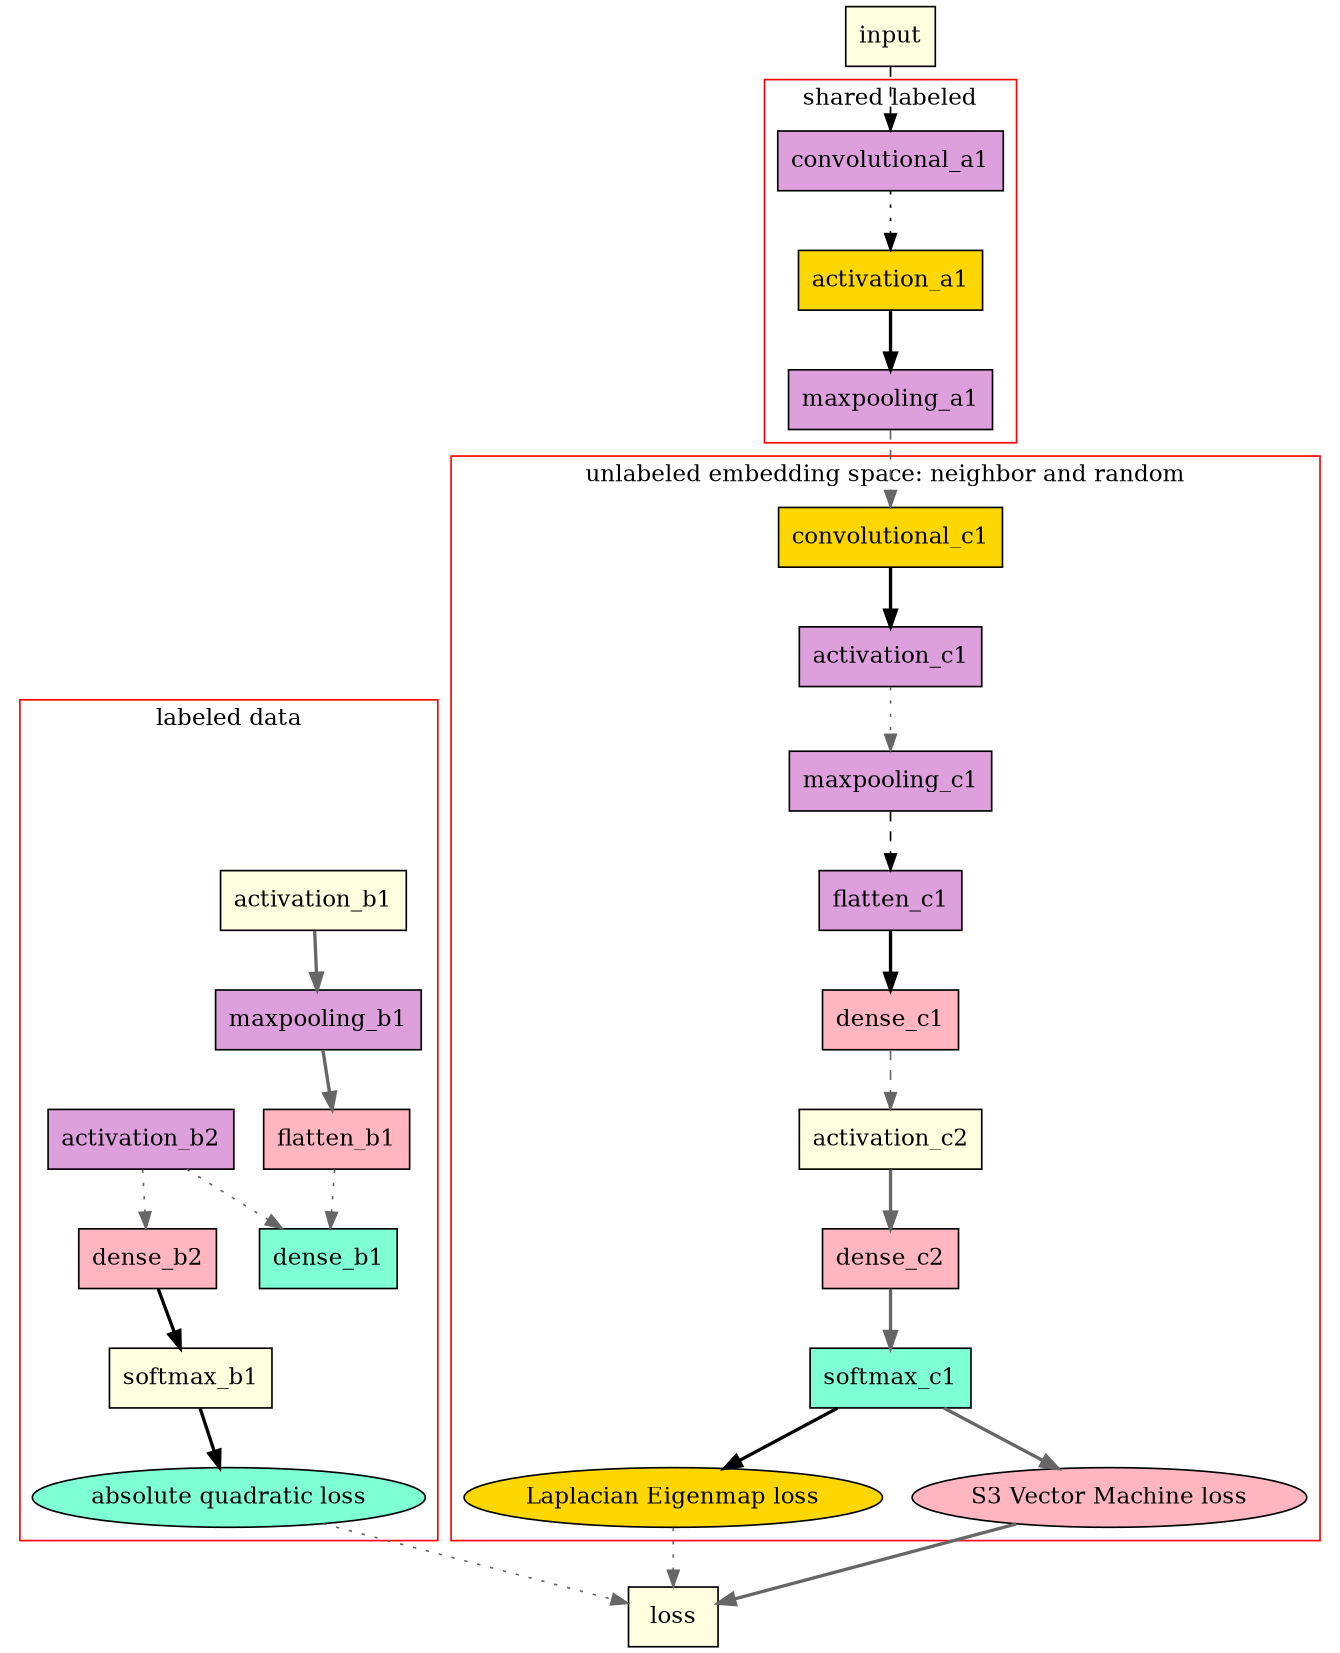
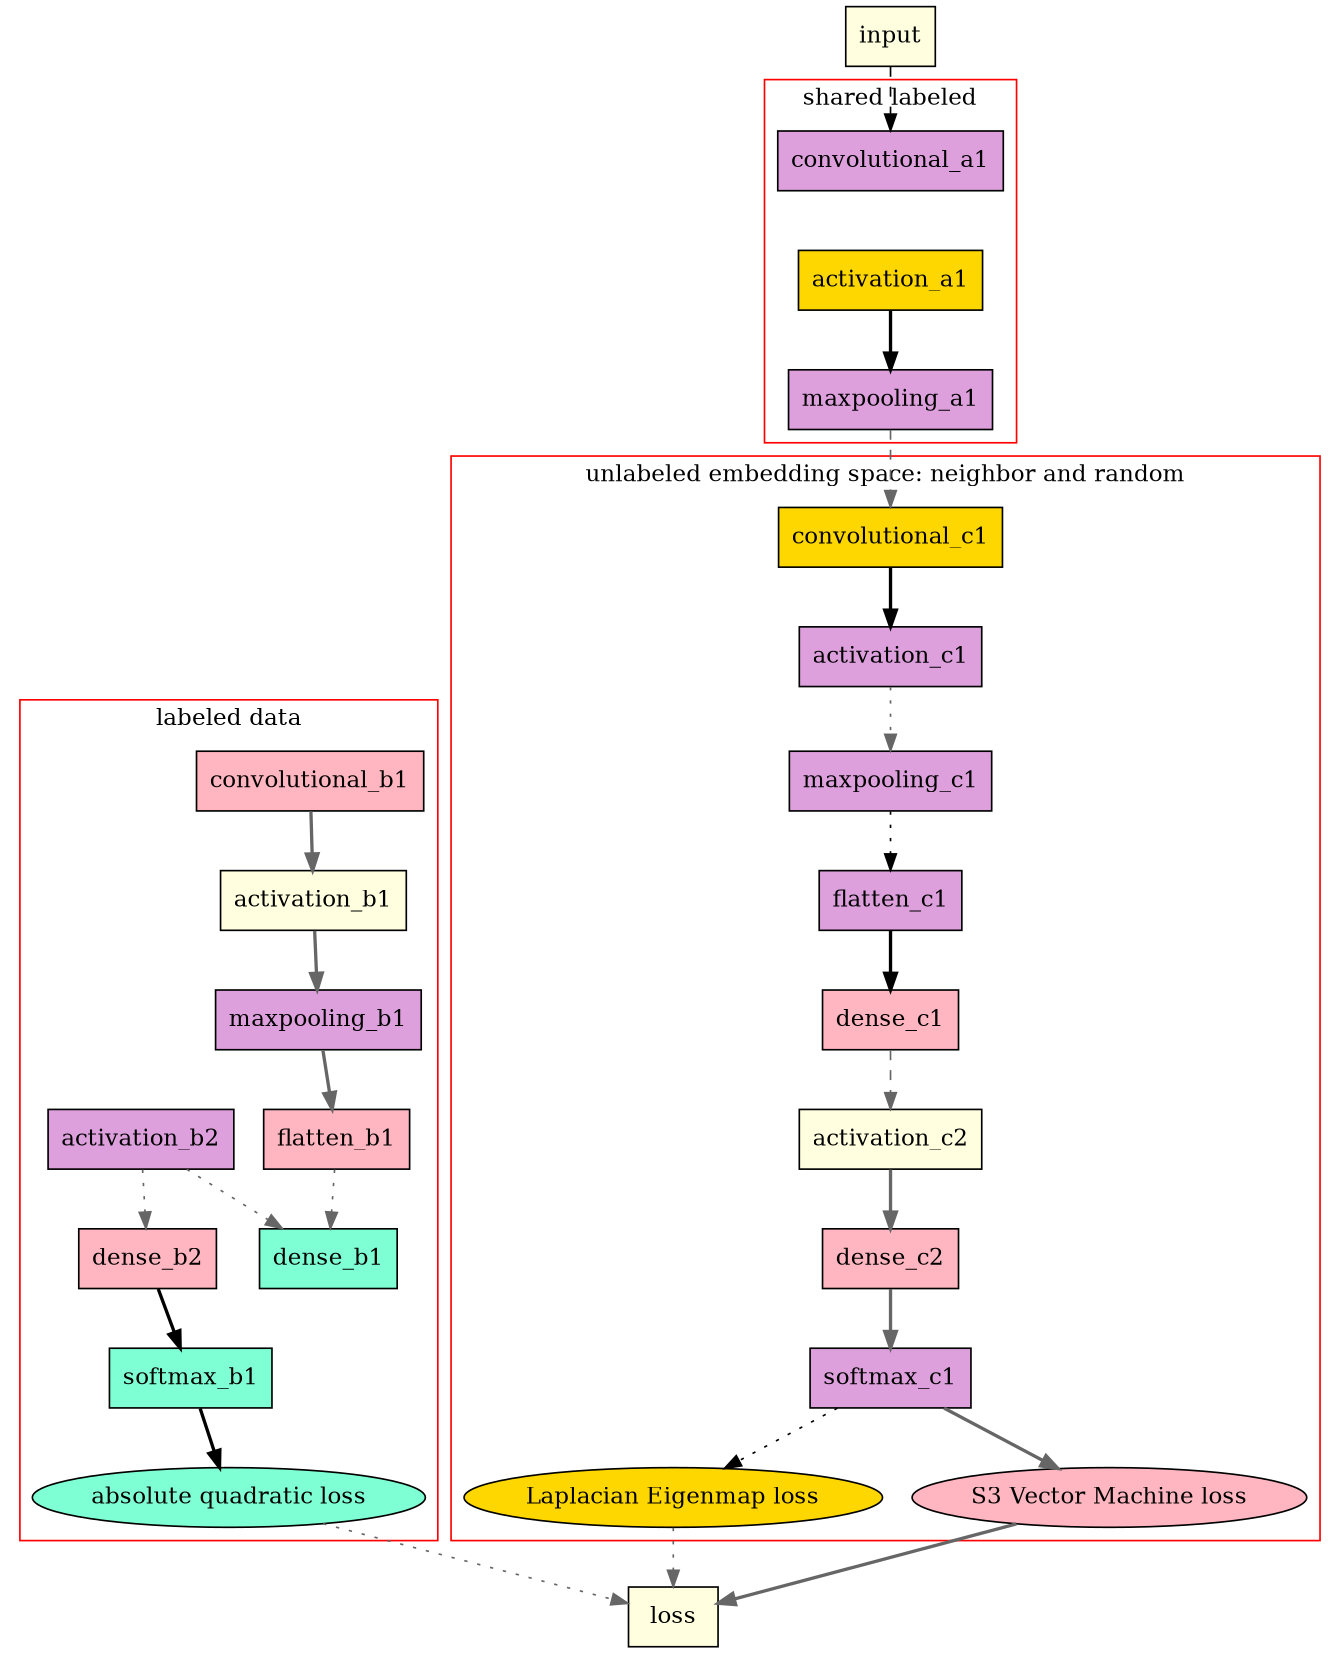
  digraph {
    node [fillcolor=plum shape=box style=filled]
    edge [color=gray40 style=bold]
    convolutional_a1
    activation_a1 [fillcolor=gold]
    maxpooling_a1
+   convolutional_b1 [fillcolor=lightpink]
    activation_b1 [fillcolor=lightyellow]
    maxpooling_b1
    flatten_b1 [fillcolor=lightpink]
    dense_b1 [fillcolor=aquamarine]
    activation_b2
    dense_b2 [fillcolor=lightpink]
-   softmax_b1 [fillcolor=lightyellow]
+   softmax_b1 [fillcolor=aquamarine]
    "absolute quadratic loss" [fillcolor=aquamarine shape=oval]
    convolutional_c1 [fillcolor=gold]
    activation_c1
    maxpooling_c1
    flatten_c1
    dense_c1 [fillcolor=lightpink]
    activation_c2 [fillcolor=lightyellow]
    dense_c2 [fillcolor=lightpink]
-   softmax_c1 [fillcolor=aquamarine]
+   softmax_c1
    "Laplacian Eigenmap loss" [fillcolor=gold shape=oval]
    "S3 Vector Machine loss" [fillcolor=lightpink shape=oval]
    loss [fillcolor=lightyellow]
    input [fillcolor=lightyellow]
    subgraph cluster_1 {
      color=red
      label="shared labeled"
      convolutional_a1
      activation_a1
      maxpooling_a1
    }
    subgraph cluster_2 {
      color=red
      label="labeled data"
+     convolutional_b1
      activation_b1
      maxpooling_b1
      flatten_b1
      dense_b1
      activation_b2
      dense_b2
      softmax_b1
      "absolute quadratic loss"
    }
    subgraph cluster_3 {
      color=red
      label="unlabeled embedding space: neighbor and random"
      convolutional_c1
      activation_c1
      maxpooling_c1
      flatten_c1
      dense_c1
      activation_c2
      dense_c2
      softmax_c1
      "Laplacian Eigenmap loss"
      "S3 Vector Machine loss"
    }
-   convolutional_a1 -> activation_a1 [color=black style=dotted]
    activation_a1 -> maxpooling_a1 [color=black]
    maxpooling_a1 -> convolutional_c1 [style=dashed]
+   convolutional_b1 -> activation_b1
    activation_b1 -> maxpooling_b1
    maxpooling_b1 -> flatten_b1
    flatten_b1 -> dense_b1 [style=dotted]
    activation_b2 -> dense_b1 [style=dotted]
    activation_b2 -> dense_b2 [style=dotted]
    dense_b2 -> softmax_b1 [color=black]
    softmax_b1 -> "absolute quadratic loss" [color=black]
    "absolute quadratic loss" -> loss [style=dotted]
    convolutional_c1 -> activation_c1 [color=black]
    activation_c1 -> maxpooling_c1 [style=dotted]
-   maxpooling_c1 -> flatten_c1 [color=black style=dashed]
+   maxpooling_c1 -> flatten_c1 [color=black style=dotted]
    flatten_c1 -> dense_c1 [color=black]
    dense_c1 -> activation_c2 [style=dashed]
    activation_c2 -> dense_c2
    dense_c2 -> softmax_c1
-   softmax_c1 -> "Laplacian Eigenmap loss" [color=black]
+   softmax_c1 -> "Laplacian Eigenmap loss" [color=black style=dotted]
    softmax_c1 -> "S3 Vector Machine loss"
    "Laplacian Eigenmap loss" -> loss [style=dotted]
    "S3 Vector Machine loss" -> loss
    input -> convolutional_a1 [color=black style=dashed]
  }
